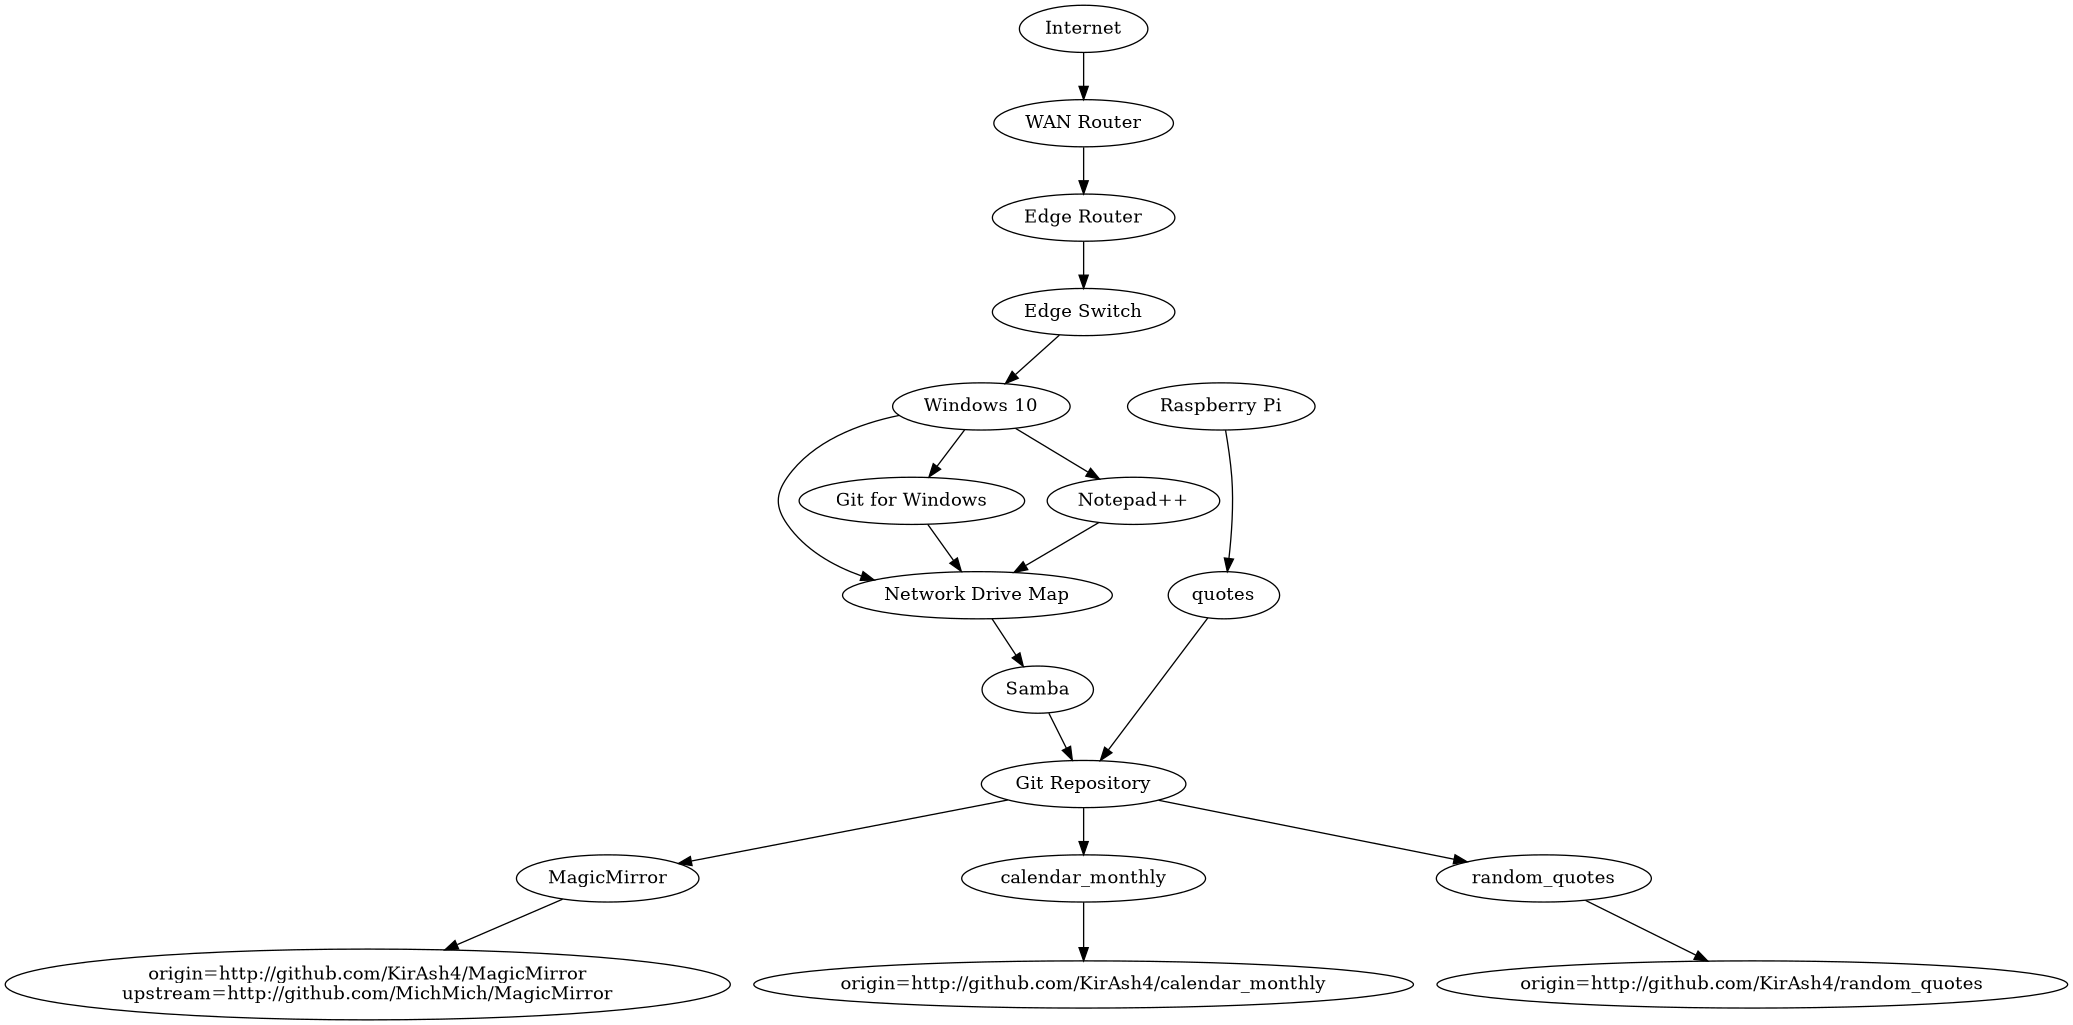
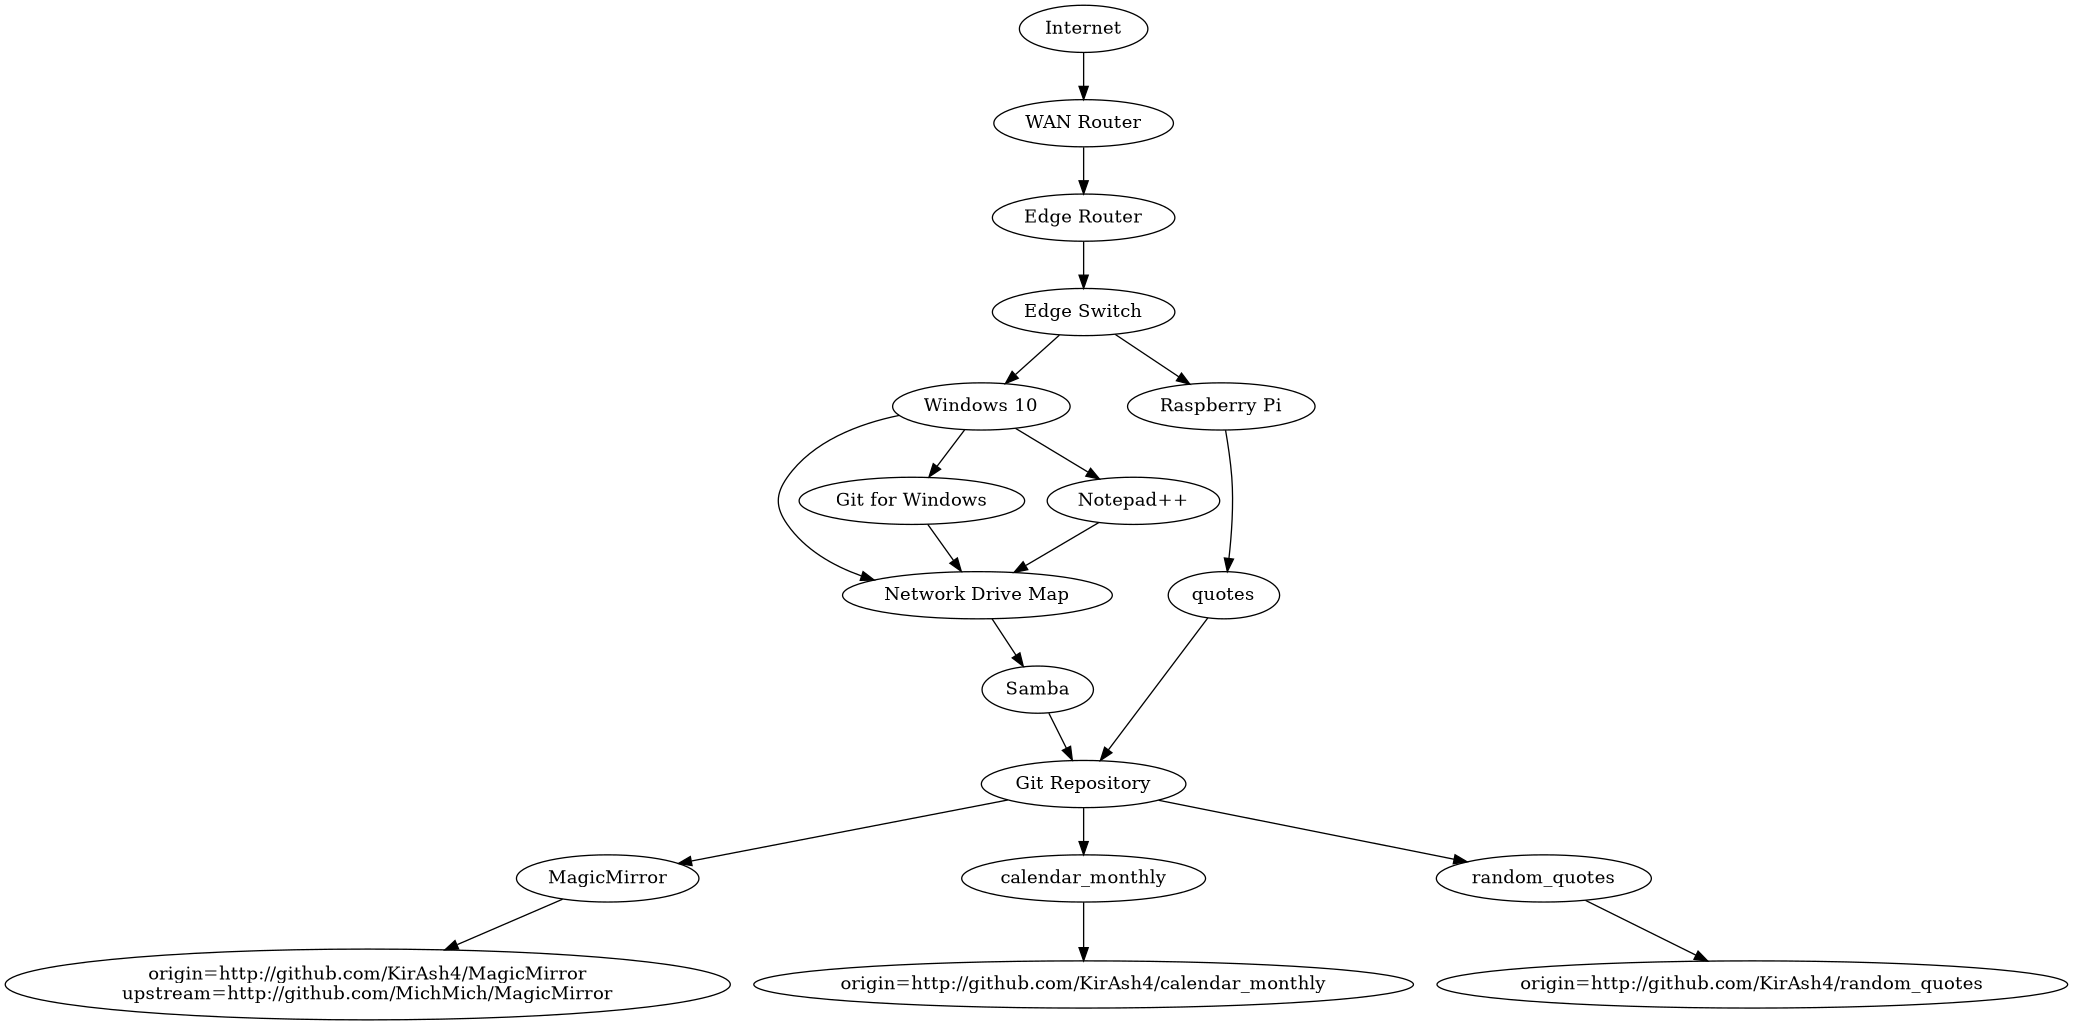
  digraph {
    "Windows 10"
    "Raspberry Pi"
    "Network Drive Map"
    "Git for Windows"
    "Notepad++"
    n6 [label=quotes]
    Internet
    "WAN Router"
    "Edge Router"
    "Edge Switch"
    Samba
    "Git Repository"
    n13 [label="origin=http://github.com/KirAsh4/MagicMirror\nupstream=http://github.com/MichMich/MagicMirror"]
    n14 [label="origin=http://github.com/KirAsh4/calendar_monthly"]
    n15 [label="origin=http://github.com/KirAsh4/random_quotes"]
    MagicMirror
    calendar_monthly
    random_quotes
    subgraph sub_1 {
      rank=same
      "Windows 10"
      "Raspberry Pi"
    }
    "Windows 10" -> "Network Drive Map"
    "Windows 10" -> "Git for Windows"
    "Windows 10" -> "Notepad++"
    "Raspberry Pi" -> n6
    "Network Drive Map" -> Samba
    "Git for Windows" -> "Network Drive Map"
    "Notepad++" -> "Network Drive Map"
    n6 -> "Git Repository"
    Internet -> "WAN Router"
    "WAN Router" -> "Edge Router"
    "Edge Router" -> "Edge Switch"
    "Edge Switch" -> "Windows 10"
+   "Edge Switch" -> "Raspberry Pi"
    Samba -> "Git Repository"
    "Git Repository" -> MagicMirror
    "Git Repository" -> calendar_monthly
    "Git Repository" -> random_quotes
    MagicMirror -> n13
    calendar_monthly -> n14
    random_quotes -> n15
  }
